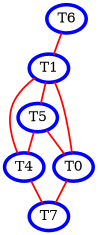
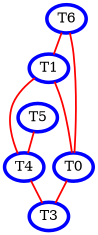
  graph {
    node [color=blue fontsize=24 penwidth=6 style=bold]
    edge [color=red fontsize=24 penwidth=3]
    n1 [label=T1]
    n2 [label=T0]
    n3 [label=T5]
    n4 [label=T4]
-   n5 [label=T7]
+   n5 [label=T3]
    n6 [label=T6]
    n1 -- n2
-   n1 -- n3
    n1 -- n4
    n2 -- n5
    n3 -- n4
    n4 -- n5
    n6 -- n1
-   n3 -- n2
+   n6 -- n2
  }
